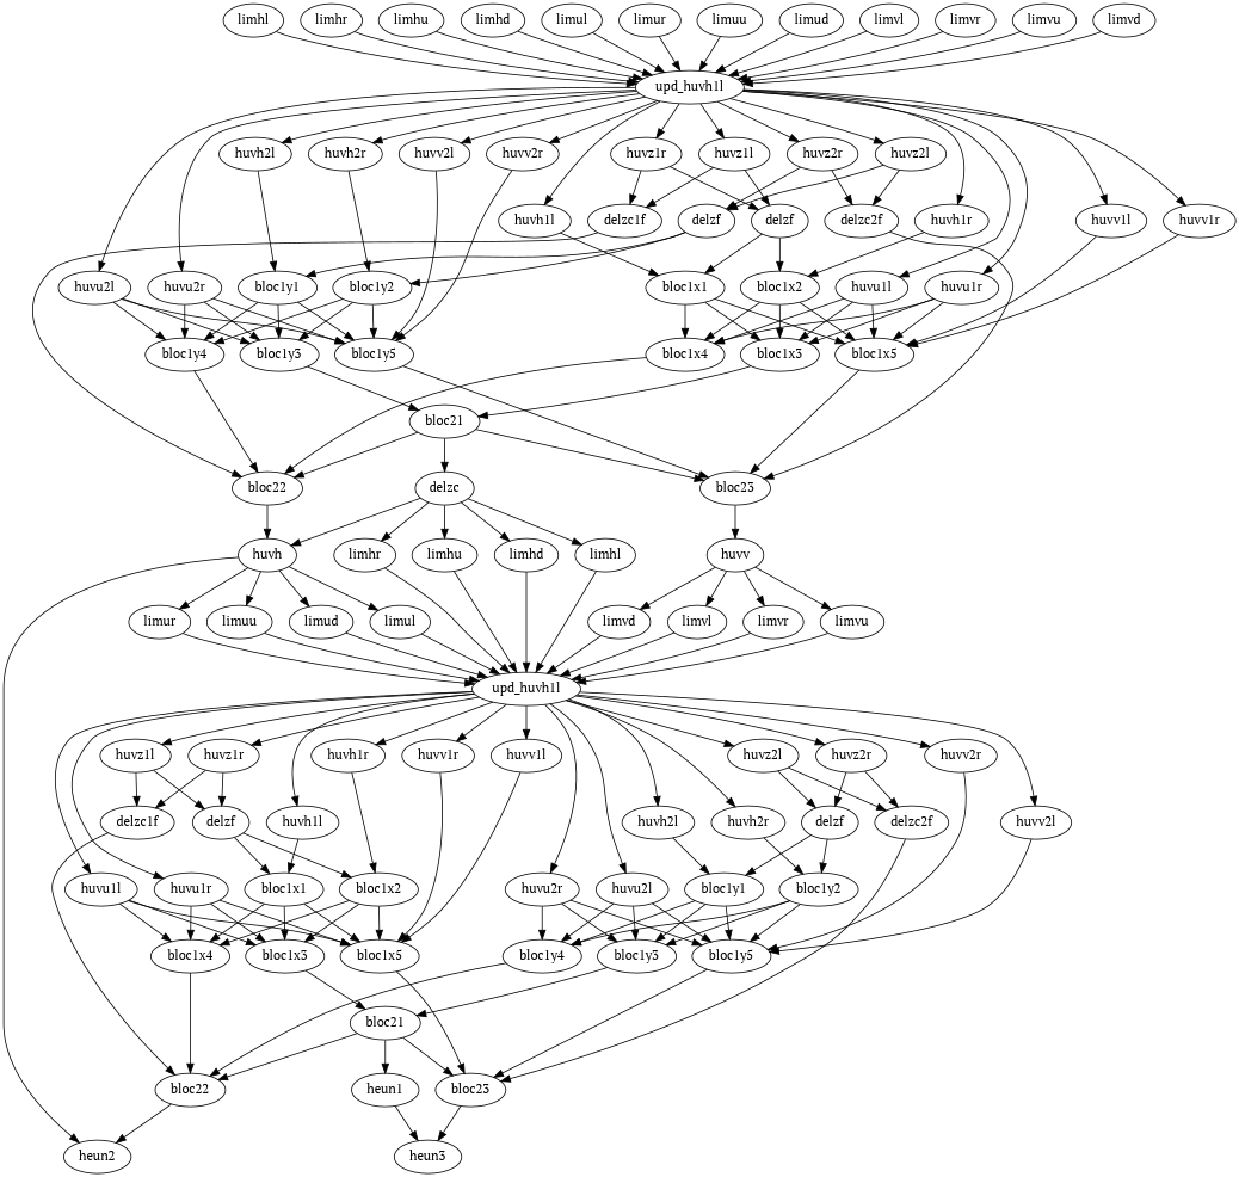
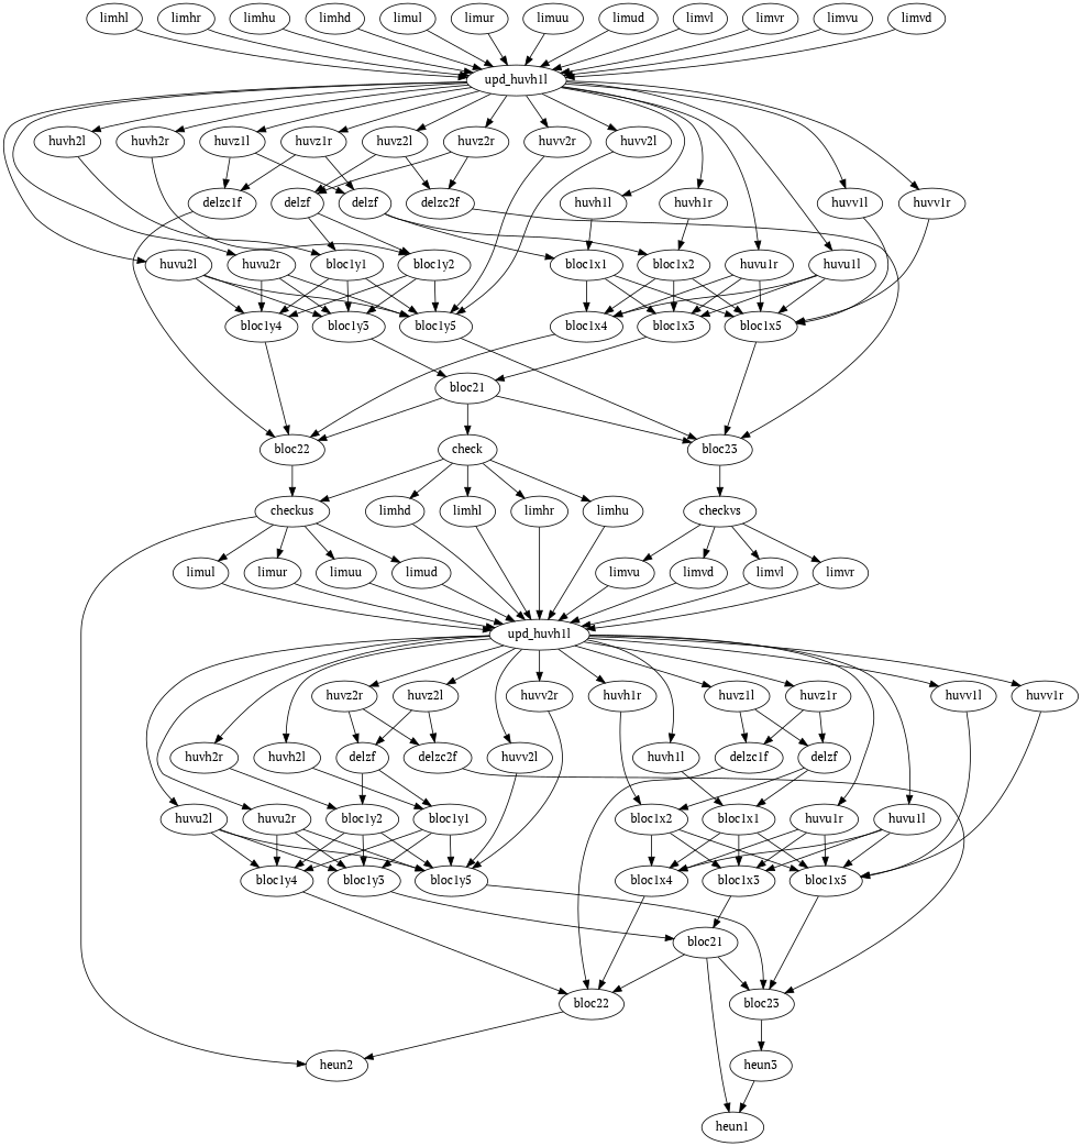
  strict digraph {
    fontname="PT Serif"
    node [fontname="PT Serif"]
    edge [fontname="PT Serif"]
    n1 [label=limhl]
    n2 [label=upd_huvh1l]
    n3 [label=huvh1l]
    n4 [label=huvh1r]
    n5 [label=huvu1l]
    n6 [label=huvu1r]
    n7 [label=huvv1l]
    n8 [label=huvv1r]
    n9 [label=huvz1l]
    n10 [label=huvz1r]
    n11 [label=huvh2l]
    n12 [label=huvh2r]
    n13 [label=huvu2l]
    n14 [label=huvu2r]
    n15 [label=huvv2l]
    n16 [label=huvv2r]
    n17 [label=huvz2l]
    n18 [label=huvz2r]
    n19 [label=bloc1x1]
    n20 [label=bloc1x2]
    n21 [label=bloc1x3]
    n22 [label=bloc1x4]
    n23 [label=bloc1x5]
    n24 [label=delzf]
    n25 [label=delzc1f]
    n26 [label=bloc1y1]
    n27 [label=bloc1y2]
    n28 [label=bloc1y3]
    n29 [label=bloc1y4]
    n30 [label=bloc1y5]
    n31 [label=delzf]
    n32 [label=delzc2f]
    n33 [label=limhr]
    n34 [label=limhu]
    n35 [label=limhd]
    n36 [label=limul]
    n37 [label=limur]
    n38 [label=limuu]
    n39 [label=limud]
    n40 [label=limvl]
    n41 [label=limvr]
    n42 [label=limvu]
    n43 [label=limvd]
    n44 [label=bloc21]
    n45 [label=bloc22]
    n46 [label=bloc23]
-   n47 [label=delzc]
-   n48 [label=huvh]
-   n49 [label=huvv]
+   n47 [label=check]
+   n48 [label=checkus]
+   n49 [label=checkvs]
    n50 [label=limul]
    n51 [label=limur]
    n52 [label=limuu]
    n53 [label=limud]
    n54 [label=heun2]
    n55 [label=limvl]
    n56 [label=limvr]
    n57 [label=limvu]
    n58 [label=limvd]
    n59 [label=limhl]
    n60 [label=limhr]
    n61 [label=limhu]
    n62 [label=limhd]
    n63 [label=upd_huvh1l]
    n64 [label=huvh1l]
    n65 [label=huvh1r]
    n66 [label=huvu1l]
    n67 [label=huvu1r]
    n68 [label=huvv1l]
    n69 [label=huvv1r]
    n70 [label=huvz1l]
    n71 [label=huvz1r]
    n72 [label=huvh2l]
    n73 [label=huvh2r]
    n74 [label=huvu2l]
    n75 [label=huvu2r]
    n76 [label=huvv2l]
    n77 [label=huvv2r]
    n78 [label=huvz2l]
    n79 [label=huvz2r]
    n80 [label=bloc1x1]
    n81 [label=bloc1x2]
    n82 [label=bloc1x3]
    n83 [label=bloc1x4]
    n84 [label=bloc1x5]
    n85 [label=delzf]
    n86 [label=delzc1f]
    n87 [label=bloc1y1]
    n88 [label=bloc1y2]
    n89 [label=bloc1y3]
    n90 [label=bloc1y4]
    n91 [label=bloc1y5]
    n92 [label=delzf]
    n93 [label=delzc2f]
    n94 [label=bloc21]
    n95 [label=bloc22]
    n96 [label=bloc23]
    n97 [label=heun1]
    n98 [label=heun3]
    n1 -> n2
    n2 -> n3
    n2 -> n4
    n2 -> n5
    n2 -> n6
    n2 -> n7
    n2 -> n8
    n2 -> n9
    n2 -> n10
    n2 -> n11
    n2 -> n12
    n2 -> n13
    n2 -> n14
    n2 -> n15
    n2 -> n16
    n2 -> n17
    n2 -> n18
    n3 -> n19
    n4 -> n20
    n5 -> n21
    n5 -> n22
    n5 -> n23
    n6 -> n21
    n6 -> n22
    n6 -> n23
    n7 -> n23
    n8 -> n23
    n9 -> n24
    n9 -> n25
    n10 -> n24
    n10 -> n25
    n11 -> n26
    n12 -> n27
    n13 -> n28
    n13 -> n29
    n13 -> n30
    n14 -> n28
    n14 -> n29
    n14 -> n30
    n15 -> n30
    n16 -> n30
    n17 -> n31
    n17 -> n32
    n18 -> n31
    n18 -> n32
    n19 -> n21
    n19 -> n22
    n19 -> n23
    n20 -> n21
    n20 -> n22
    n20 -> n23
    n21 -> n44
    n22 -> n45
    n23 -> n46
    n24 -> n19
    n24 -> n20
    n25 -> n45
    n26 -> n28
    n26 -> n29
    n26 -> n30
    n27 -> n28
    n27 -> n29
    n27 -> n30
    n28 -> n44
    n29 -> n45
    n30 -> n46
    n31 -> n26
    n31 -> n27
    n32 -> n46
    n33 -> n2
    n34 -> n2
    n35 -> n2
    n36 -> n2
    n37 -> n2
    n38 -> n2
    n39 -> n2
    n40 -> n2
    n41 -> n2
    n42 -> n2
    n43 -> n2
    n44 -> n45
    n44 -> n46
    n44 -> n47
    n45 -> n48
    n46 -> n49
    n47 -> n48
    n47 -> n59
    n47 -> n60
    n47 -> n61
    n47 -> n62
    n48 -> n50
    n48 -> n51
    n48 -> n52
    n48 -> n53
    n48 -> n54
    n49 -> n55
    n49 -> n56
    n49 -> n57
    n49 -> n58
    n50 -> n63
    n51 -> n63
    n52 -> n63
    n53 -> n63
    n55 -> n63
    n56 -> n63
    n57 -> n63
    n58 -> n63
    n59 -> n63
    n60 -> n63
    n61 -> n63
    n62 -> n63
    n63 -> n64
    n63 -> n65
    n63 -> n66
    n63 -> n67
    n63 -> n68
    n63 -> n69
    n63 -> n70
    n63 -> n71
    n63 -> n72
    n63 -> n73
    n63 -> n74
    n63 -> n75
    n63 -> n76
    n63 -> n77
    n63 -> n78
    n63 -> n79
    n64 -> n80
    n65 -> n81
    n66 -> n82
    n66 -> n83
    n66 -> n84
    n67 -> n82
    n67 -> n83
    n67 -> n84
    n68 -> n84
    n69 -> n84
    n70 -> n85
    n70 -> n86
    n71 -> n85
    n71 -> n86
    n72 -> n87
    n73 -> n88
    n74 -> n89
    n74 -> n90
    n74 -> n91
    n75 -> n89
    n75 -> n90
    n75 -> n91
    n76 -> n91
    n77 -> n91
    n78 -> n92
    n78 -> n93
    n79 -> n92
    n79 -> n93
    n80 -> n82
    n80 -> n83
    n80 -> n84
    n81 -> n82
    n81 -> n83
    n81 -> n84
    n82 -> n94
    n83 -> n95
    n84 -> n96
    n85 -> n80
    n85 -> n81
    n86 -> n95
    n87 -> n89
    n87 -> n90
    n87 -> n91
    n88 -> n89
    n88 -> n90
    n88 -> n91
    n89 -> n94
    n90 -> n95
    n91 -> n96
    n92 -> n87
    n92 -> n88
    n93 -> n96
    n94 -> n95
    n94 -> n96
    n94 -> n97
    n95 -> n54
    n96 -> n98
-   n97 -> n98
+   n98 -> n97
  }
